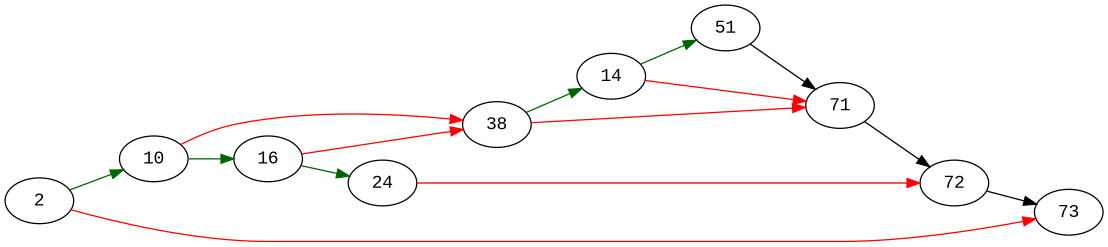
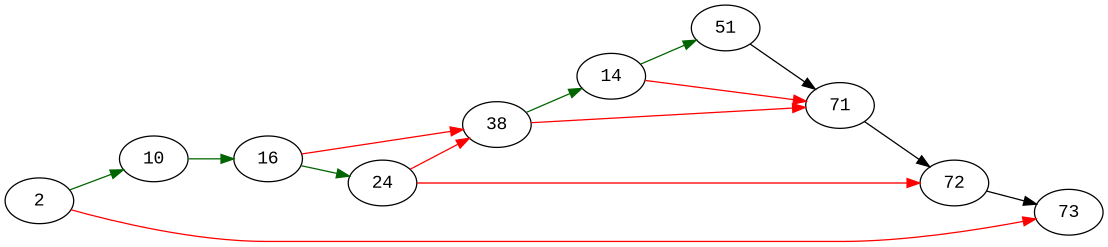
  strict digraph {
    fontname="Liberation Mono"
    rankdir=LR
    node [fontname="Liberation Mono"]
    edge [color=red cond=true fontname="Liberation Mono"]
    2 [entry=true]
    10
    73
    16
    38
    24
    n7 [label=14]
    71
    72
    51
    2 -> 10 [color=darkgreen]
    2 -> 73 [cond=false]
    10 -> 16 [color=darkgreen]
-   10 -> 38 [cond=false]
+   24 -> 38 [cond=false]
    16 -> 38 [cond=false]
    16 -> 24 [color=darkgreen]
    38 -> n7 [color=darkgreen]
    38 -> 71 [cond=false]
    24 -> 72 [cond=""]
    n7 -> 71 [cond=false]
    n7 -> 51 [color=darkgreen]
    71 -> 72 [color="" cond=""]
    72 -> 73 [color="" cond=""]
    51 -> 71 [color="" cond=""]
  }
